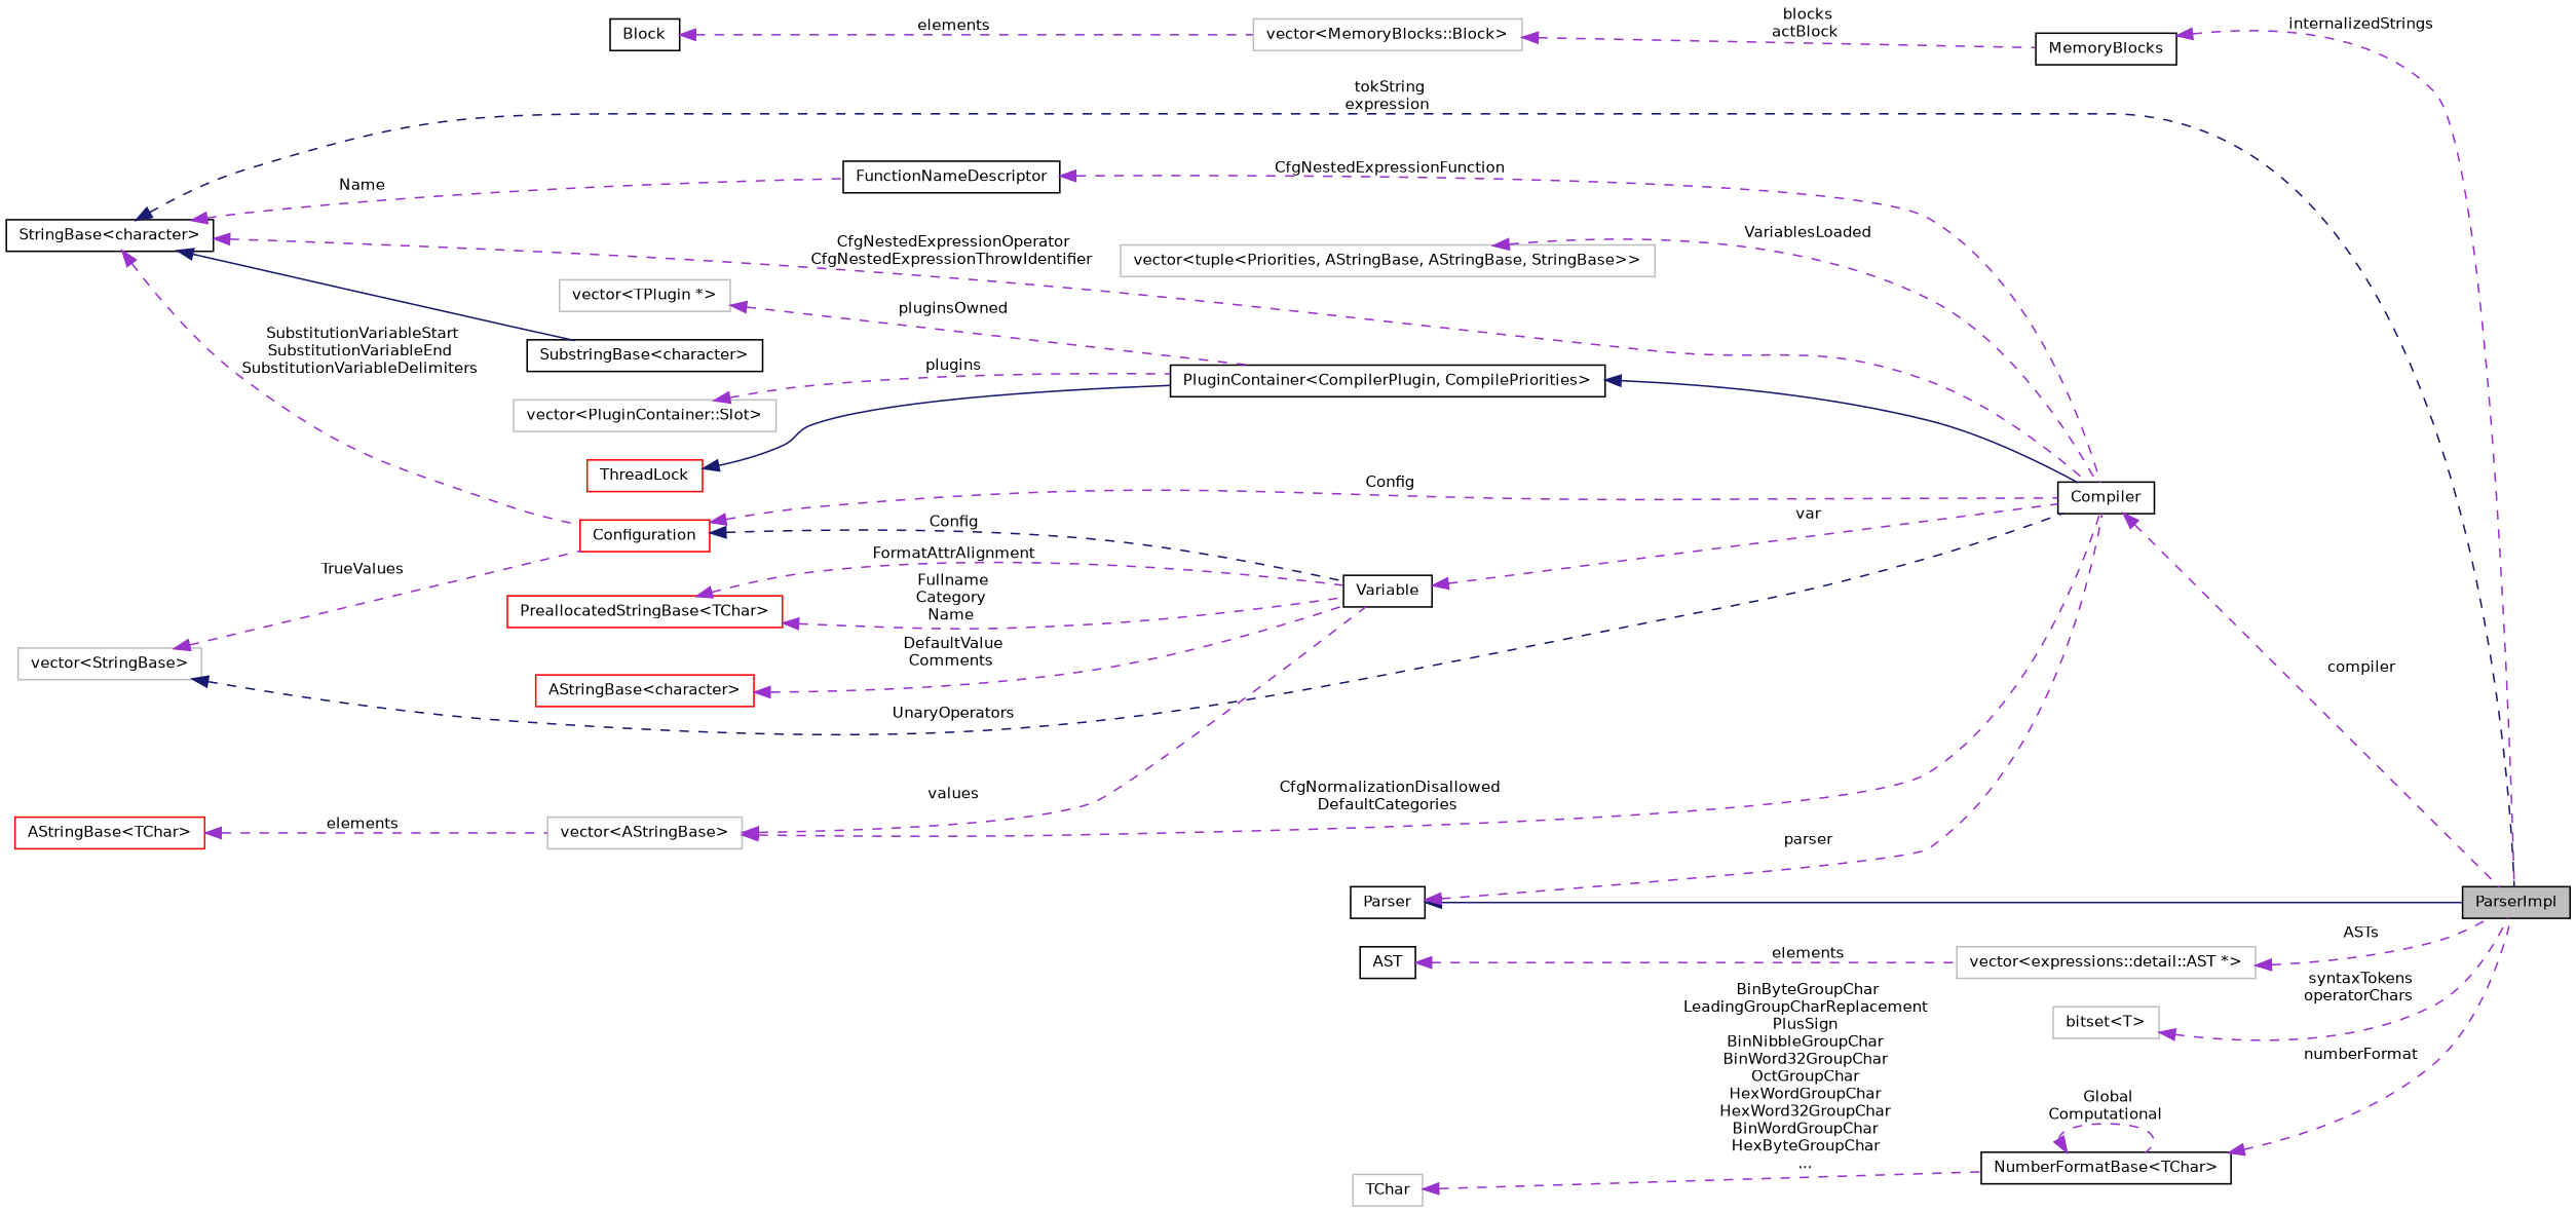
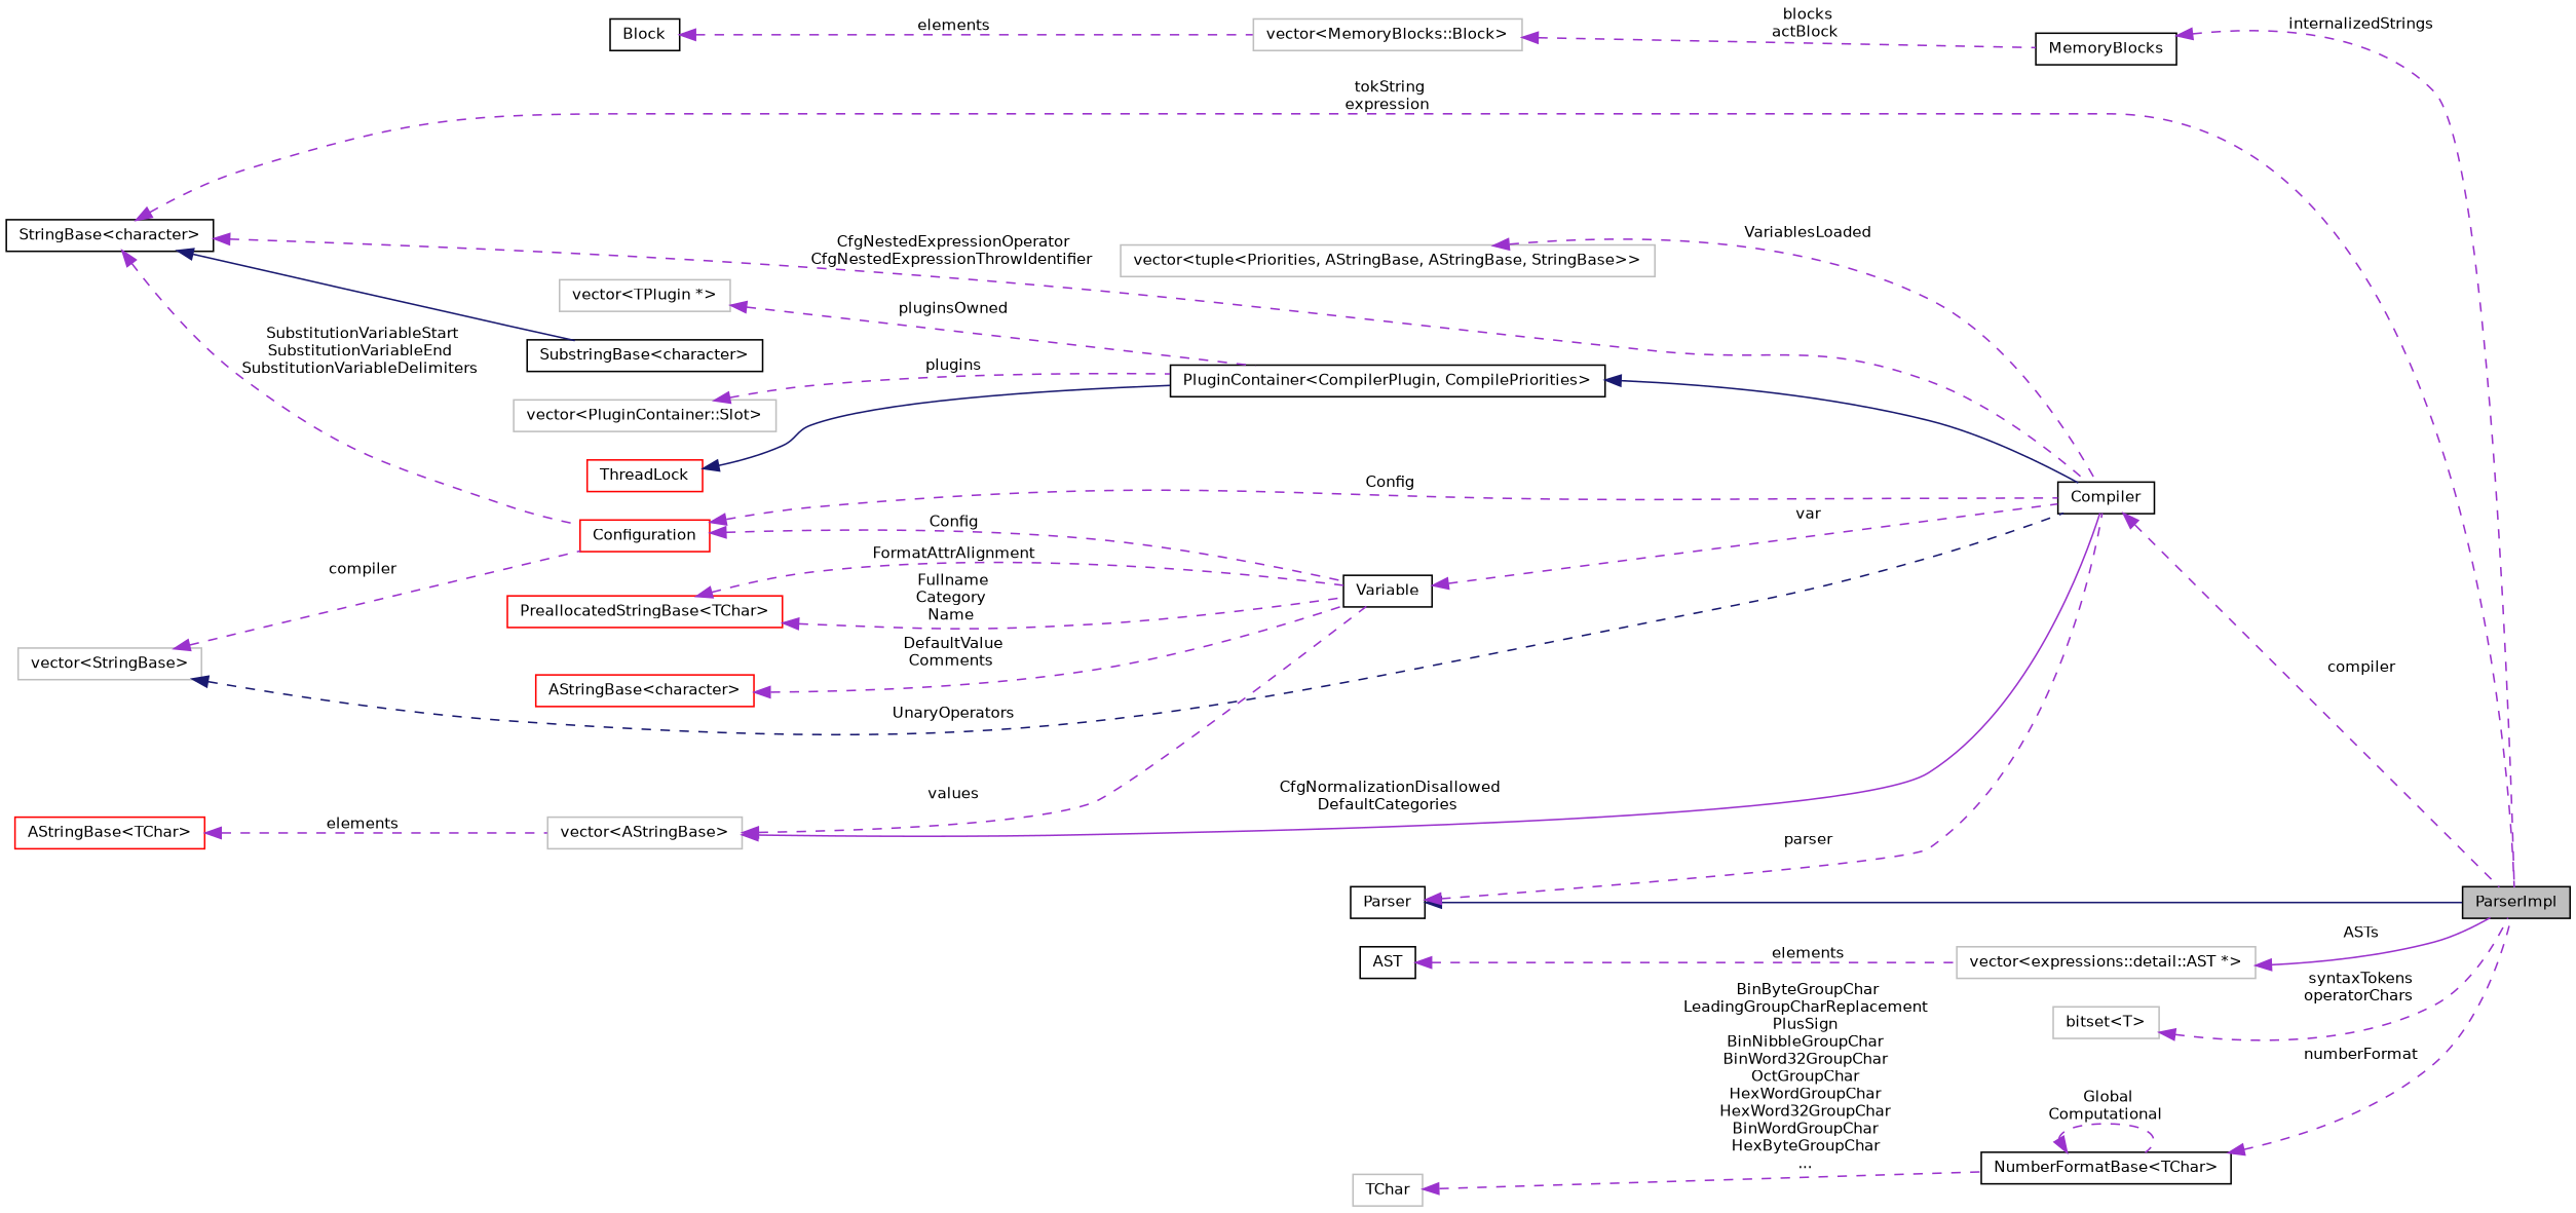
  digraph {
    rankdir=LR
    node [color=black fillcolor=white fontname=Helvetica fontsize=10 shape=record style=filled]
    edge [color=darkorchid3 dir=back fontname=Helvetica fontsize=10 labelfontname=Helvetica labelfontsize=10 style=dashed]
    n1 [fillcolor=grey75 fontcolor=black height=0.2 label=ParserImpl width=0.4]
    n2 [color=grey75 height=0.2 label="vector\<MemoryBlocks::Block\>" width=0.4]
    n3 [height=0.2 label=MemoryBlocks width=0.4]
    n4 [height=0.2 label="PluginContainer\<CompilerPlugin, CompilePriorities\>" width=0.4]
    n5 [height=0.2 label=Compiler width=0.4]
    n6 [color=grey75 height=0.2 label="vector\<TPlugin *\>" width=0.4]
    n7 [color=grey75 height=0.2 label="vector\<PluginContainer::Slot\>" width=0.4]
    n8 [color=grey75 height=0.2 label="vector\<AStringBase\>" width=0.4]
    n9 [height=0.2 label=Variable width=0.4]
    n10 [color=grey75 height=0.2 label="vector\<StringBase\>" width=0.4]
    n11 [color=red height=0.2 label=Configuration width=0.4]
    n12 [color=grey75 height=0.2 label="vector\<tuple\<Priorities, AStringBase, AStringBase, StringBase\>\>" width=0.4]
    n13 [color=grey75 height=0.2 label="vector\<expressions::detail::AST *\>" width=0.4]
    n14 [height=0.2 label="StringBase\<character\>" width=0.4]
    n15 [height=0.2 label="SubstringBase\<character\>" width=0.4]
-   n16 [height=0.2 label=FunctionNameDescriptor width=0.4]
    n17 [height=0.2 label="NumberFormatBase\<TChar\>" width=0.4]
    n18 [color=red height=0.2 label="AStringBase\<TChar\>" width=0.4]
    n19 [color=red height=0.2 label="AStringBase\<character\>" width=0.4]
    n20 [color=red height=0.2 label="PreallocatedStringBase\<TChar\>" width=0.4]
    n21 [color=grey75 height=0.2 label="bitset\<T\>" width=0.4]
    n22 [height=0.2 label=Parser width=0.4]
    n23 [height=0.2 label=Block width=0.4]
    n24 [color=grey75 height=0.2 label=TChar width=0.4]
    n25 [color=red height=0.2 label=ThreadLock width=0.4]
    n26 [height=0.2 label=AST width=0.4]
    n2 -> n3 [label=" blocks\nactBlock"]
    n3 -> n1 [label=" internalizedStrings"]
    n4 -> n5 [color=midnightblue style=solid]
    n5 -> n1 [label=" compiler"]
    n6 -> n4 [label=" pluginsOwned"]
    n7 -> n4 [label=" plugins"]
-   n8 -> n5 [label=" CfgNormalizationDisallowed\nDefaultCategories"]
+   n8 -> n5 [label=" CfgNormalizationDisallowed\nDefaultCategories" style=solid]
    n8 -> n9 [label=" values"]
    n9 -> n5 [label=" var"]
    n10 -> n5 [color=midnightblue label=" UnaryOperators"]
-   n10 -> n11 [label=" TrueValues"]
+   n10 -> n11 [label=" compiler"]
    n11 -> n5 [label=" Config"]
-   n11 -> n9 [color=midnightblue label=" Config"]
+   n11 -> n9 [label=" Config"]
    n12 -> n5 [label=" VariablesLoaded"]
-   n13 -> n1 [label=" ASTs"]
-   n14 -> n1 [color=midnightblue label=" tokString\nexpression"]
+   n13 -> n1 [label=" ASTs" style=solid]
+   n14 -> n1 [label=" tokString\nexpression"]
    n14 -> n5 [label=" CfgNestedExpressionOperator\nCfgNestedExpressionThrowIdentifier"]
    n14 -> n11 [label=" SubstitutionVariableStart\nSubstitutionVariableEnd\nSubstitutionVariableDelimiters"]
    n14 -> n15 [color=midnightblue style=solid]
-   n14 -> n16 [label=" Name"]
-   n16 -> n5 [label=" CfgNestedExpressionFunction"]
    n17 -> n1 [label=" numberFormat"]
    n17 -> n17 [label=" Global\nComputational"]
    n18 -> n8 [label=" elements"]
    n19 -> n9 [label=" DefaultValue\nComments"]
    n20 -> n9 [label=" Fullname\nCategory\nName"]
    n20 -> n9 [label=" FormatAttrAlignment"]
    n21 -> n1 [label=" syntaxTokens\noperatorChars"]
    n22 -> n1 [color=midnightblue style=solid]
    n22 -> n5 [label=" parser"]
    n23 -> n2 [label=" elements"]
    n24 -> n17 [label=" BinByteGroupChar\nLeadingGroupCharReplacement\nPlusSign\nBinNibbleGroupChar\nBinWord32GroupChar\nOctGroupChar\nHexWordGroupChar\nHexWord32GroupChar\nBinWordGroupChar\nHexByteGroupChar\n..."]
    n25 -> n4 [color=midnightblue style=solid]
    n26 -> n13 [label=" elements"]
  }
